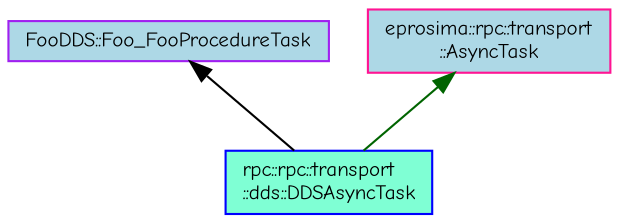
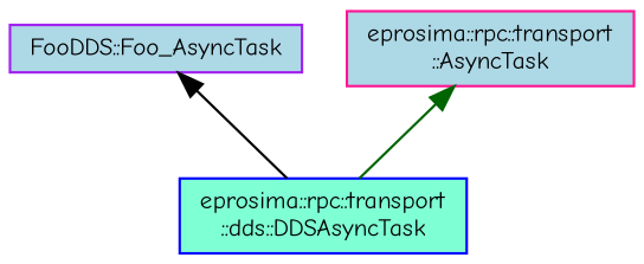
  digraph {
    fontname="Comic Neue"
    node [fillcolor=lightblue fontname="Comic Neue" fontsize=10 shape=record style=filled]
    edge [dir=back fontname="Comic Neue" fontsize=10 labelfontname=Helvetica labelfontsize=10 style=solid]
-   n1 [color=blue fillcolor=aquamarine fontcolor=black height=0.2 label="rpc::rpc::transport\l::dds::DDSAsyncTask" width=0.4]
-   n2 [color=purple height=0.2 label="FooDDS::Foo_FooProcedureTask" width=0.4]
+   n1 [color=blue fillcolor=aquamarine fontcolor=black height=0.2 label="eprosima::rpc::transport\l::dds::DDSAsyncTask" width=0.4]
+   n2 [color=purple height=0.2 label="FooDDS::Foo_AsyncTask" width=0.4]
    n3 [color=deeppink height=0.2 label="eprosima::rpc::transport\l::AsyncTask" width=0.4]
    n2 -> n1 [color=black]
    n3 -> n1 [color=darkgreen]
  }
